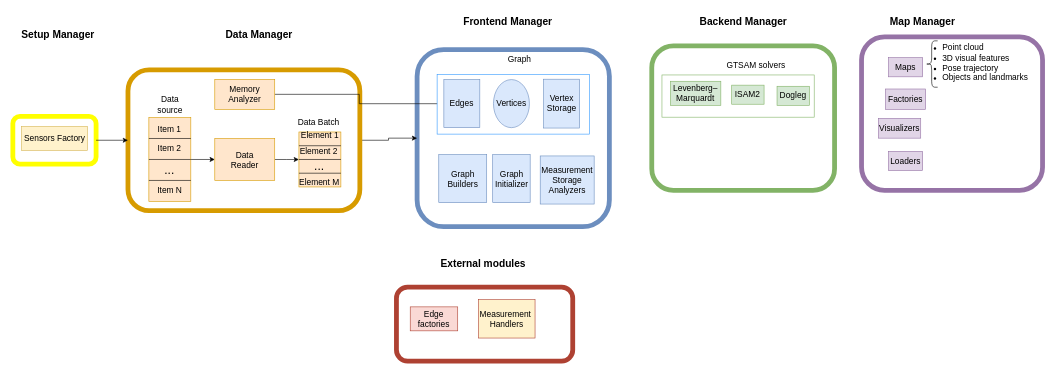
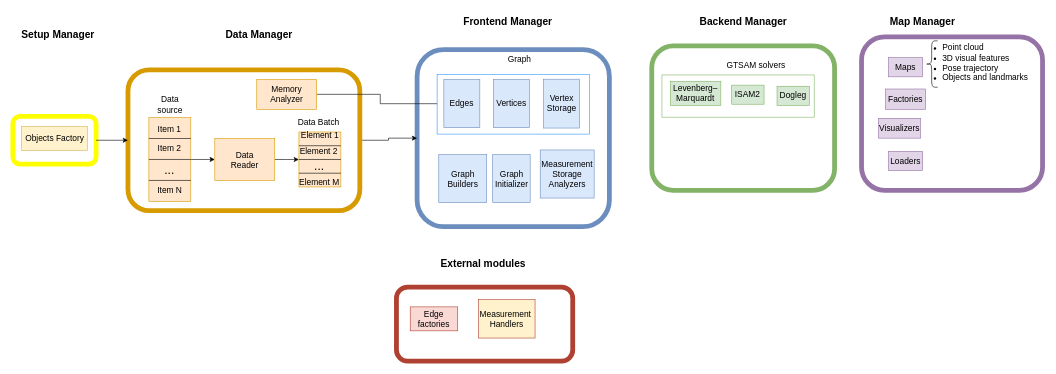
  <mxCell id="0" />
  <mxCell id="1" parent="0" />
  <mxCell id="2" value="" style="rounded=1;whiteSpace=wrap;html=1;fillColor=none;strokeColor=#6c8ebf;gradientDirection=north;gradientColor=default;strokeWidth=8;" vertex="1" parent="1"><mxGeometry x="694.46" y="82.31" width="320.81" height="295.37" as="geometry" /></mxCell>
  <mxCell id="3" value="" style="rounded=1;whiteSpace=wrap;html=1;fillColor=none;strokeColor=#FFFF00;gradientDirection=north;strokeWidth=8;" vertex="1" parent="1"><mxGeometry x="20" y="193.79" width="138.88" height="79.43" as="geometry" /></mxCell>
  <mxCell id="4" style="edgeStyle=orthogonalEdgeStyle;rounded=0;orthogonalLoop=1;jettySize=auto;html=1;entryX=0;entryY=0.5;entryDx=0;entryDy=0;" edge="1" parent="1" source="5" target="2"><mxGeometry relative="1" as="geometry" /></mxCell>
  <mxCell id="5" value="" style="rounded=1;whiteSpace=wrap;html=1;fillColor=none;strokeColor=#d79b00;gradientColor=#FFCE9F;gradientDirection=north;strokeWidth=8;" vertex="1" parent="1"><mxGeometry x="212.06" y="116" width="386.88" height="235" as="geometry" /></mxCell>
  <mxCell id="6" value="" style="rounded=1;whiteSpace=wrap;html=1;fillColor=none;strokeColor=#9673a6;gradientDirection=north;gradientColor=default;strokeWidth=8;" vertex="1" parent="1"><mxGeometry x="1436" y="61" width="302" height="256" as="geometry" /></mxCell>
  <mxCell id="7" value="" style="rounded=1;whiteSpace=wrap;html=1;fillColor=none;strokeColor=#82b366;gradientDirection=north;gradientColor=default;strokeWidth=8;" vertex="1" parent="1"><mxGeometry x="1086" y="76" width="305" height="241" as="geometry" /></mxCell>
  <mxCell id="8" style="edgeStyle=orthogonalEdgeStyle;rounded=0;orthogonalLoop=1;jettySize=auto;html=1;entryX=0;entryY=0.5;entryDx=0;entryDy=0;" edge="1" parent="1" source="9" target="11"><mxGeometry relative="1" as="geometry" /></mxCell>
  <mxCell id="9" value="" style="rounded=0;whiteSpace=wrap;html=1;fillColor=#ffe6cc;strokeColor=#d79b00;" vertex="1" parent="1"><mxGeometry x="246.94" y="195.57" width="70" height="140" as="geometry" /></mxCell>
  <mxCell id="10" style="edgeStyle=orthogonalEdgeStyle;rounded=0;orthogonalLoop=1;jettySize=auto;html=1;" edge="1" parent="1" source="11" target="12"><mxGeometry relative="1" as="geometry" /></mxCell>
  <mxCell id="11" value="&lt;div&gt;&lt;font style=&quot;font-size: 14px;&quot;&gt;Data&lt;/font&gt;&lt;/div&gt;&lt;div&gt;&lt;font style=&quot;font-size: 14px;&quot;&gt;Reader&lt;/font&gt;&lt;/div&gt;" style="rounded=0;whiteSpace=wrap;html=1;fillColor=#ffe6cc;strokeColor=#d79b00;" vertex="1" parent="1"><mxGeometry x="356.94" y="230.57" width="100" height="70" as="geometry" /></mxCell>
  <mxCell id="12" value="" style="rounded=0;whiteSpace=wrap;html=1;fillColor=#ffe6cc;strokeColor=#d79b00;" vertex="1" parent="1"><mxGeometry x="497.31" y="219.71" width="70" height="91.72" as="geometry" /></mxCell>
  <mxCell id="13" value="" style="endArrow=none;html=1;rounded=0;entryX=1;entryY=0.25;entryDx=0;entryDy=0;exitX=0;exitY=0.25;exitDx=0;exitDy=0;" edge="1" parent="1" source="12" target="12"><mxGeometry width="50" height="50" relative="1" as="geometry"><mxPoint x="357.18" y="265.57" as="sourcePoint" /><mxPoint x="567.18" y="195.57" as="targetPoint" /></mxGeometry></mxCell>
  <mxCell id="14" value="" style="endArrow=none;html=1;rounded=0;entryX=1;entryY=0.5;entryDx=0;entryDy=0;exitX=0;exitY=0.5;exitDx=0;exitDy=0;" edge="1" parent="1" source="12" target="12"><mxGeometry width="50" height="50" relative="1" as="geometry"><mxPoint x="497.81" y="266.07" as="sourcePoint" /><mxPoint x="566.81" y="265.07" as="targetPoint" /></mxGeometry></mxCell>
  <mxCell id="15" style="edgeStyle=orthogonalEdgeStyle;rounded=0;orthogonalLoop=1;jettySize=auto;html=1;" edge="1" parent="1" source="16" target="42"><mxGeometry relative="1" as="geometry"><mxPoint x="393.18" y="190.57" as="targetPoint" /></mxGeometry></mxCell>
- <mxCell id="16" value="&lt;div&gt;&lt;font style=&quot;font-size: 14px;&quot;&gt;Memory&lt;/font&gt;&lt;/div&gt;&lt;div&gt;&lt;font style=&quot;font-size: 14px;&quot;&gt;Analyzer&lt;/font&gt;&lt;br&gt;&lt;/div&gt;" style="rounded=0;whiteSpace=wrap;html=1;fillColor=#ffe6cc;strokeColor=#d79b00;" vertex="1" parent="1"><mxGeometry x="356.94" y="131.94" width="100" height="50" as="geometry" /></mxCell>
+ <mxCell id="16" value="&lt;div&gt;&lt;font style=&quot;font-size: 14px;&quot;&gt;Memory&lt;/font&gt;&lt;/div&gt;&lt;div&gt;&lt;font style=&quot;font-size: 14px;&quot;&gt;Analyzer&lt;/font&gt;&lt;br&gt;&lt;/div&gt;" style="rounded=0;whiteSpace=wrap;html=1;fillColor=#ffe6cc;strokeColor=#d79b00;" vertex="1" parent="1"><mxGeometry x="426.94" y="131.94" width="100" height="50" as="geometry" /></mxCell>
  <mxCell id="17" value="&lt;font style=&quot;font-size: 14px;&quot;&gt;Data Batch&lt;/font&gt;" style="text;html=1;strokeColor=none;fillColor=none;align=center;verticalAlign=middle;whiteSpace=wrap;rounded=0;" vertex="1" parent="1"><mxGeometry x="491.13" y="192.64" width="79.13" height="20.12" as="geometry" /></mxCell>
  <mxCell id="18" value="&lt;font style=&quot;font-size: 14px;&quot;&gt;ISAM2&lt;/font&gt;" style="rounded=0;whiteSpace=wrap;html=1;fillColor=#d5e8d4;strokeColor=#82b366;" vertex="1" parent="1"><mxGeometry x="1219.37" y="141.57" width="54" height="31.81" as="geometry" /></mxCell>
  <mxCell id="19" value="&lt;font style=&quot;font-size: 14px;&quot;&gt;Element 1&lt;/font&gt;" style="text;html=1;strokeColor=none;fillColor=none;align=center;verticalAlign=middle;whiteSpace=wrap;rounded=0;" vertex="1" parent="1"><mxGeometry x="498.93" y="220.57" width="66.76" height="8.43" as="geometry" /></mxCell>
  <mxCell id="20" value="" style="endArrow=none;html=1;rounded=0;entryX=1;entryY=0.25;entryDx=0;entryDy=0;exitX=0;exitY=0.25;exitDx=0;exitDy=0;" edge="1" parent="1" source="9" target="9"><mxGeometry width="50" height="50" relative="1" as="geometry"><mxPoint x="253.94" y="266.07" as="sourcePoint" /><mxPoint x="322.94" y="265.07" as="targetPoint" /></mxGeometry></mxCell>
  <mxCell id="21" value="" style="endArrow=none;html=1;rounded=0;entryX=1;entryY=0.5;entryDx=0;entryDy=0;exitX=0;exitY=0.5;exitDx=0;exitDy=0;" edge="1" parent="1" source="9" target="9"><mxGeometry width="50" height="50" relative="1" as="geometry"><mxPoint x="256.94" y="240.57" as="sourcePoint" /><mxPoint x="326.94" y="240.57" as="targetPoint" /></mxGeometry></mxCell>
  <mxCell id="22" value="" style="endArrow=none;html=1;rounded=0;entryX=1;entryY=0.75;entryDx=0;entryDy=0;exitX=0;exitY=0.75;exitDx=0;exitDy=0;" edge="1" parent="1" source="9" target="9"><mxGeometry width="50" height="50" relative="1" as="geometry"><mxPoint x="266.94" y="250.57" as="sourcePoint" /><mxPoint x="336.94" y="250.57" as="targetPoint" /></mxGeometry></mxCell>
  <mxCell id="23" value="&lt;font style=&quot;font-size: 14px;&quot;&gt;Item 1&lt;/font&gt;" style="text;html=1;strokeColor=none;fillColor=none;align=center;verticalAlign=middle;whiteSpace=wrap;rounded=0;" vertex="1" parent="1"><mxGeometry x="261.44" y="210.57" width="41" height="10" as="geometry" /></mxCell>
  <mxCell id="24" value="&lt;font style=&quot;font-size: 14px;&quot;&gt;Data source&lt;/font&gt;" style="text;html=1;strokeColor=none;fillColor=none;align=center;verticalAlign=middle;whiteSpace=wrap;rounded=0;" vertex="1" parent="1"><mxGeometry x="255.56" y="158" width="52.76" height="32.57" as="geometry" /></mxCell>
  <mxCell id="25" value="&lt;font style=&quot;font-size: 14px;&quot;&gt;Item 2&lt;/font&gt;" style="text;html=1;strokeColor=none;fillColor=none;align=center;verticalAlign=middle;whiteSpace=wrap;rounded=0;" vertex="1" parent="1"><mxGeometry x="261.44" y="241.57" width="41" height="10" as="geometry" /></mxCell>
  <mxCell id="26" value="&lt;font style=&quot;font-size: 14px;&quot;&gt;Item N&lt;/font&gt;" style="text;html=1;strokeColor=none;fillColor=none;align=center;verticalAlign=middle;whiteSpace=wrap;rounded=0;" vertex="1" parent="1"><mxGeometry x="258.81" y="311.82" width="46.26" height="10" as="geometry" /></mxCell>
  <mxCell id="27" value="&lt;b&gt;&lt;font style=&quot;font-size: 17px;&quot;&gt;Data Manager&lt;/font&gt;&lt;/b&gt;" style="text;html=1;strokeColor=none;fillColor=none;align=center;verticalAlign=middle;whiteSpace=wrap;rounded=0;" vertex="1" parent="1"><mxGeometry x="368.56" y="42" width="123.5" height="33" as="geometry" /></mxCell>
  <mxCell id="28" value="&lt;b&gt;&lt;font style=&quot;font-size: 17px;&quot;&gt;Frontend Manager&lt;/font&gt;&lt;/b&gt;" style="text;html=1;strokeColor=none;fillColor=none;align=center;verticalAlign=middle;whiteSpace=wrap;rounded=0;" vertex="1" parent="1"><mxGeometry x="770" y="20" width="152" height="33" as="geometry" /></mxCell>
  <mxCell id="29" value="&lt;b&gt;&lt;font style=&quot;font-size: 17px;&quot;&gt;Backend Manager&lt;/font&gt;&lt;/b&gt;" style="text;html=1;strokeColor=none;fillColor=none;align=center;verticalAlign=middle;whiteSpace=wrap;rounded=0;" vertex="1" parent="1"><mxGeometry x="1162.5" y="20" width="152" height="33" as="geometry" /></mxCell>
  <mxCell id="30" value="&lt;b&gt;&lt;font style=&quot;font-size: 17px;&quot;&gt;Map Manager&lt;/font&gt;&lt;/b&gt;" style="text;html=1;strokeColor=none;fillColor=none;align=center;verticalAlign=middle;whiteSpace=wrap;rounded=0;" vertex="1" parent="1"><mxGeometry x="1461.85" y="20" width="152" height="33" as="geometry" /></mxCell>
  <mxCell id="31" style="edgeStyle=orthogonalEdgeStyle;rounded=0;orthogonalLoop=1;jettySize=auto;html=1;entryX=0;entryY=0.5;entryDx=0;entryDy=0;" edge="1" parent="1" source="3" target="5"><mxGeometry relative="1" as="geometry" /></mxCell>
- <mxCell id="32" value="&lt;font style=&quot;font-size: 14px;&quot;&gt;Sensors Factory&lt;/font&gt;" style="rounded=0;whiteSpace=wrap;html=1;fillColor=#fff2cc;strokeColor=#d6b656;" vertex="1" parent="1"><mxGeometry x="34.5" y="210.48" width="109.88" height="40" as="geometry" /></mxCell>
+ <mxCell id="32" value="&lt;font style=&quot;font-size: 14px;&quot;&gt;Objects Factory&lt;/font&gt;" style="rounded=0;whiteSpace=wrap;html=1;fillColor=#fff2cc;strokeColor=#d6b656;" vertex="1" parent="1"><mxGeometry x="34.5" y="210.48" width="109.88" height="40" as="geometry" /></mxCell>
  <mxCell id="33" value="&lt;b&gt;&lt;font style=&quot;font-size: 17px;&quot;&gt;Setup Manager&lt;/font&gt;&lt;/b&gt;" style="text;html=1;strokeColor=none;fillColor=none;align=center;verticalAlign=middle;whiteSpace=wrap;rounded=0;" vertex="1" parent="1"><mxGeometry x="31.88" y="42" width="127" height="33" as="geometry" /></mxCell>
  <mxCell id="34" value="&lt;span style=&quot;font-size: 14px;&quot;&gt;Graph Initializer&lt;/span&gt;" style="rounded=0;whiteSpace=wrap;html=1;fillColor=#dae8fc;strokeColor=#6c8ebf;" vertex="1" parent="1"><mxGeometry x="820.62" y="257.44" width="62.5" height="80.25" as="geometry" /></mxCell>
  <mxCell id="35" value="&lt;font style=&quot;font-size: 20px;&quot;&gt;...&lt;/font&gt;" style="text;html=1;strokeColor=none;fillColor=none;align=center;verticalAlign=middle;whiteSpace=wrap;rounded=0;" vertex="1" parent="1"><mxGeometry x="261.44" y="277.88" width="41" height="10" as="geometry" /></mxCell>
  <mxCell id="36" value="&lt;font style=&quot;font-size: 14px;&quot;&gt;Element 2&lt;/font&gt;" style="text;html=1;strokeColor=none;fillColor=none;align=center;verticalAlign=middle;whiteSpace=wrap;rounded=0;" vertex="1" parent="1"><mxGeometry x="497.31" y="247" width="66.76" height="10" as="geometry" /></mxCell>
  <mxCell id="37" value="&lt;font style=&quot;font-size: 20px;&quot;&gt;...&lt;/font&gt;" style="text;html=1;strokeColor=none;fillColor=none;align=center;verticalAlign=middle;whiteSpace=wrap;rounded=0;" vertex="1" parent="1"><mxGeometry x="497.74" y="267.88" width="66.76" height="15.12" as="geometry" /></mxCell>
  <mxCell id="38" value="&lt;font style=&quot;font-size: 14px;&quot;&gt;Element M&lt;/font&gt;" style="text;html=1;strokeColor=none;fillColor=none;align=center;verticalAlign=middle;whiteSpace=wrap;rounded=0;" vertex="1" parent="1"><mxGeometry x="497.31" y="298.26" width="69.14" height="10" as="geometry" /></mxCell>
  <mxCell id="39" value="" style="endArrow=none;html=1;rounded=0;entryX=1;entryY=0.75;entryDx=0;entryDy=0;exitX=0;exitY=0.75;exitDx=0;exitDy=0;" edge="1" parent="1" source="12" target="12"><mxGeometry width="50" height="50" relative="1" as="geometry"><mxPoint x="506.94" y="276" as="sourcePoint" /><mxPoint x="576.94" y="276" as="targetPoint" /></mxGeometry></mxCell>
  <mxCell id="40" value="" style="rounded=0;whiteSpace=wrap;html=1;strokeColor=#3399FF;" vertex="1" parent="1"><mxGeometry x="727.87" y="123.76" width="254" height="99.5" as="geometry" /></mxCell>
  <mxCell id="41" value="&lt;div&gt;&lt;font style=&quot;font-size: 14px;&quot;&gt;Vertex Storage&lt;/font&gt;&lt;/div&gt;" style="rounded=0;whiteSpace=wrap;html=1;fillColor=#dae8fc;strokeColor=#6c8ebf;" vertex="1" parent="1"><mxGeometry x="905.62" y="131.64" width="60" height="81.5" as="geometry" /></mxCell>
  <mxCell id="42" value="&lt;div&gt;&lt;font style=&quot;font-size: 14px;&quot;&gt;Edges&lt;/font&gt;&lt;/div&gt;" style="rounded=0;whiteSpace=wrap;html=1;fillColor=#dae8fc;strokeColor=#6c8ebf;" vertex="1" parent="1"><mxGeometry x="739.12" y="132.26" width="60" height="80.25" as="geometry" /></mxCell>
  <mxCell id="43" value="&lt;font style=&quot;font-size: 14px;&quot;&gt;Graph&lt;/font&gt;" style="text;html=1;strokeColor=none;fillColor=none;align=center;verticalAlign=middle;whiteSpace=wrap;rounded=0;" vertex="1" parent="1"><mxGeometry x="839.37" y="83.69" width="53" height="30" as="geometry" /></mxCell>
- <mxCell id="44" value="&lt;div&gt;&lt;font style=&quot;font-size: 14px;&quot;&gt;Vertices&lt;/font&gt;&lt;/div&gt;" style="ellipse;whiteSpace=wrap;html=1;fillColor=#dae8fc;strokeColor=#6c8ebf;" vertex="1" parent="1"><mxGeometry x="821.87" y="132.26" width="60" height="80.25" as="geometry" /></mxCell>
+ <mxCell id="44" value="&lt;div&gt;&lt;font style=&quot;font-size: 14px;&quot;&gt;Vertices&lt;/font&gt;&lt;/div&gt;" style="rounded=0;whiteSpace=wrap;html=1;fillColor=#dae8fc;strokeColor=#6c8ebf;" vertex="1" parent="1"><mxGeometry x="821.87" y="132.26" width="60" height="80.25" as="geometry" /></mxCell>
  <mxCell id="45" value="&lt;span style=&quot;font-size: 14px;&quot;&gt;Graph Builders&lt;/span&gt;" style="rounded=0;whiteSpace=wrap;html=1;fillColor=#dae8fc;strokeColor=#6c8ebf;" vertex="1" parent="1"><mxGeometry x="730.62" y="257.44" width="80" height="80.25" as="geometry" /></mxCell>
- <mxCell id="46" value="&lt;span style=&quot;font-size: 14px;&quot;&gt;Measurement Storage Analyzers&lt;/span&gt;" style="rounded=0;whiteSpace=wrap;html=1;fillColor=#dae8fc;strokeColor=#6c8ebf;" vertex="1" parent="1"><mxGeometry x="899.87" y="259.69" width="90" height="80.25" as="geometry" /></mxCell>
+ <mxCell id="46" value="&lt;span style=&quot;font-size: 14px;&quot;&gt;Measurement Storage Analyzers&lt;/span&gt;" style="rounded=0;whiteSpace=wrap;html=1;fillColor=#dae8fc;strokeColor=#6c8ebf;" vertex="1" parent="1"><mxGeometry x="899.87" y="249.69" width="90" height="80.25" as="geometry" /></mxCell>
  <mxCell id="47" value="&lt;span style=&quot;font-size: 14px;&quot;&gt;Levenberg–Marquardt&lt;/span&gt;" style="rounded=0;whiteSpace=wrap;html=1;fillColor=#d5e8d4;strokeColor=#82b366;" vertex="1" parent="1"><mxGeometry x="1117" y="135.07" width="84.25" height="40.17" as="geometry" /></mxCell>
  <mxCell id="48" value="&lt;font style=&quot;font-size: 14px;&quot;&gt;Dogleg&lt;/font&gt;" style="rounded=0;whiteSpace=wrap;html=1;fillColor=#d5e8d4;strokeColor=#82b366;" vertex="1" parent="1"><mxGeometry x="1295" y="143.43" width="54" height="31.81" as="geometry" /></mxCell>
  <mxCell id="49" value="" style="rounded=0;whiteSpace=wrap;html=1;strokeColor=#82B366;fillColor=none;" vertex="1" parent="1"><mxGeometry x="1103" y="124.57" width="254" height="70.43" as="geometry" /></mxCell>
  <mxCell id="50" value="&lt;span style=&quot;font-size: 14px;&quot;&gt;GTSAM solvers&lt;/span&gt;" style="text;html=1;strokeColor=none;fillColor=none;align=center;verticalAlign=middle;whiteSpace=wrap;rounded=0;" vertex="1" parent="1"><mxGeometry x="1208" y="93.07" width="104" height="30" as="geometry" /></mxCell>
  <mxCell id="51" value="&lt;font style=&quot;font-size: 14px;&quot;&gt;Maps&lt;/font&gt;" style="rounded=0;whiteSpace=wrap;html=1;fillColor=#e1d5e7;strokeColor=#9673a6;" vertex="1" parent="1"><mxGeometry x="1481" y="95.67" width="57" height="32" as="geometry" /></mxCell>
  <mxCell id="52" value="&lt;font style=&quot;font-size: 14px;&quot;&gt;Loaders&lt;/font&gt;" style="rounded=0;whiteSpace=wrap;html=1;fillColor=#e1d5e7;strokeColor=#9673a6;" vertex="1" parent="1"><mxGeometry x="1481" y="252" width="57" height="32" as="geometry" /></mxCell>
  <mxCell id="53" value="&lt;font style=&quot;font-size: 14px;&quot;&gt;Factories&lt;/font&gt;" style="rounded=0;whiteSpace=wrap;html=1;fillColor=#e1d5e7;strokeColor=#9673a6;" vertex="1" parent="1"><mxGeometry x="1476" y="148" width="67" height="34" as="geometry" /></mxCell>
  <mxCell id="54" value="&lt;font style=&quot;font-size: 14px;&quot;&gt;Visualizers&lt;/font&gt;" style="rounded=0;whiteSpace=wrap;html=1;fillColor=#e1d5e7;strokeColor=#9673a6;" vertex="1" parent="1"><mxGeometry x="1464.25" y="197" width="70.5" height="33" as="geometry" /></mxCell>
  <mxCell id="55" value="" style="shape=curlyBracket;whiteSpace=wrap;html=1;rounded=1;labelPosition=left;verticalLabelPosition=middle;align=right;verticalAlign=middle;" vertex="1" parent="1"><mxGeometry x="1543" y="67.67" width="20" height="77.33" as="geometry" /></mxCell>
  <mxCell id="56" value="&lt;ul&gt;&lt;li&gt;&lt;font style=&quot;font-size: 14px;&quot;&gt;Point cloud&lt;/font&gt;&lt;/li&gt;&lt;li&gt;&lt;font style=&quot;font-size: 14px;&quot;&gt;3D visual features&lt;/font&gt;&lt;/li&gt;&lt;li&gt;&lt;font style=&quot;font-size: 14px;&quot;&gt;Pose trajectory&lt;/font&gt;&lt;/li&gt;&lt;li&gt;&lt;font style=&quot;font-size: 14px;&quot;&gt;Objects and landmarks&lt;/font&gt;&lt;/li&gt;&lt;/ul&gt;" style="text;strokeColor=none;fillColor=none;html=1;whiteSpace=wrap;verticalAlign=middle;overflow=hidden;" vertex="1" parent="1"><mxGeometry x="1529" y="56.76" width="187" height="86.67" as="geometry" /></mxCell>
  <mxCell id="57" value="" style="rounded=1;whiteSpace=wrap;html=1;fillColor=none;strokeColor=#ae4132;strokeWidth=8;" vertex="1" parent="1"><mxGeometry x="660" y="478.5" width="294.13" height="123.5" as="geometry" /></mxCell>
  <mxCell id="58" value="&lt;font style=&quot;font-size: 14px;&quot;&gt;Edge factories&lt;/font&gt;" style="rounded=0;whiteSpace=wrap;html=1;fillColor=#fad9d5;strokeColor=#ae4132;" vertex="1" parent="1"><mxGeometry x="683" y="511.5" width="79.25" height="40" as="geometry" /></mxCell>
  <mxCell id="59" value="&lt;span style=&quot;font-size: 14px;&quot;&gt;Measurement&amp;nbsp; Handlers&lt;/span&gt;" style="rounded=0;whiteSpace=wrap;html=1;fillColor=#fff2cc;strokeColor=#ae4132;" vertex="1" parent="1"><mxGeometry x="796.88" y="499.5" width="94.38" height="64" as="geometry" /></mxCell>
  <mxCell id="60" value="&lt;b&gt;&lt;font style=&quot;font-size: 17px;&quot;&gt;External modules&lt;/font&gt;&lt;/b&gt;" style="text;html=1;strokeColor=none;fillColor=none;align=center;verticalAlign=middle;whiteSpace=wrap;rounded=0;" vertex="1" parent="1"><mxGeometry x="729" y="423" width="152" height="33" as="geometry" /></mxCell>
